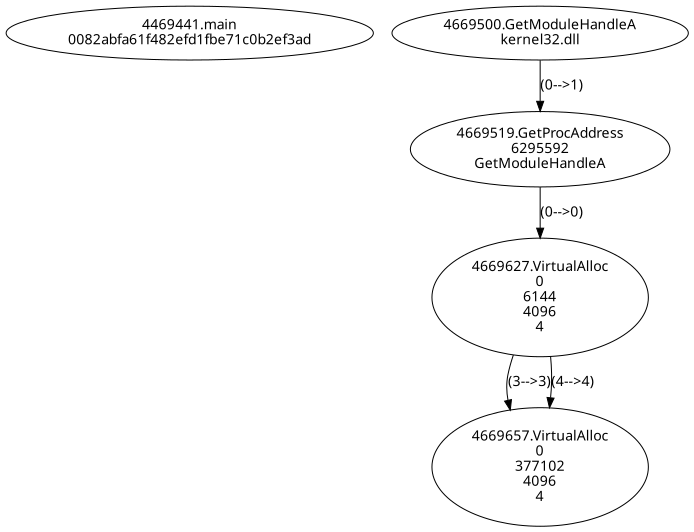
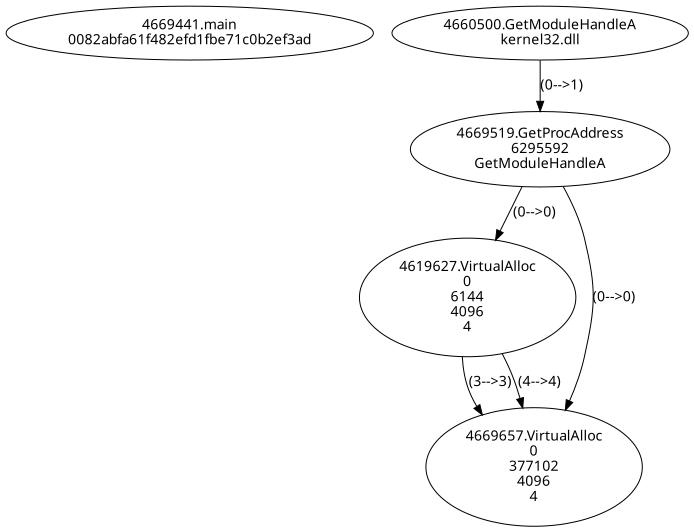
  digraph {
    fontname="Noto Sans"
    node [fontname="Noto Sans"]
    edge [fontname="Noto Sans"]
-   n1 [label="4469441.main\n0082abfa61f482efd1fbe71c0b2ef3ad"]
-   n2 [label="4669500.GetModuleHandleA\nkernel32.dll"]
+   n1 [label="4669441.main\n0082abfa61f482efd1fbe71c0b2ef3ad"]
+   n2 [label="4660500.GetModuleHandleA\nkernel32.dll"]
    n3 [label="4669519.GetProcAddress\n6295592\nGetModuleHandleA"]
-   n4 [label="4669627.VirtualAlloc\n0\n6144\n4096\n4"]
+   n4 [label="4619627.VirtualAlloc\n0\n6144\n4096\n4"]
    n5 [label="4669657.VirtualAlloc\n0\n377102\n4096\n4"]
    n2 -> n3 [label="(0-->1)"]
    n3 -> n4 [label="(0-->0)"]
+   n3 -> n5 [label="(0-->0)"]
    n4 -> n5 [label="(3-->3)"]
    n4 -> n5 [label="(4-->4)"]
  }
